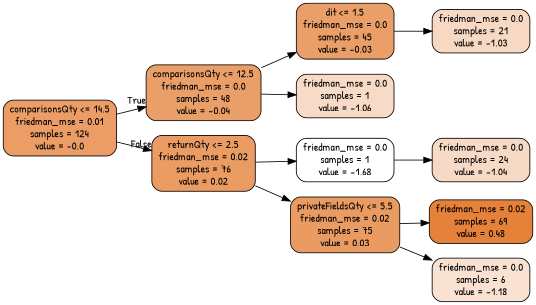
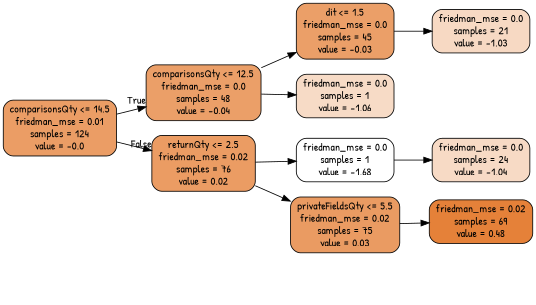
  digraph {
    fontname="Patrick Hand"
    rankdir=LR
    node [color=black fillcolor="#eb9f68" fontname="Patrick Hand" shape=box style="filled, rounded"]
    edge [fontname="Patrick Hand"]
    n1 [fillcolor="#eb9d65" label="comparisonsQty <= 14.5\nfriedman_mse = 0.01\nsamples = 124\nvalue = -0.0"]
    n2 [label="comparisonsQty <= 12.5\nfriedman_mse = 0.0\nsamples = 48\nvalue = -0.04"]
    n3 [fillcolor="#eb9c63" label="returnQty <= 2.5\nfriedman_mse = 0.02\nsamples = 76\nvalue = 0.02"]
    n4 [label="dit <= 1.5\nfriedman_mse = 0.0\nsamples = 45\nvalue = -0.03"]
    n5 [fillcolor="#f7dbc6" label="friedman_mse = 0.0\nsamples = 1\nvalue = -1.06"]
    n6 [fillcolor="#ffffff" label="friedman_mse = 0.0\nsamples = 1\nvalue = -1.68"]
    n7 [fillcolor="#ea9b62" label="privateFieldsQty <= 5.5\nfriedman_mse = 0.02\nsamples = 75\nvalue = 0.03"]
    n8 [fillcolor="#f7d9c3" label="friedman_mse = 0.0\nsamples = 21\nvalue = -1.03"]
    n9 [fillcolor="#f7dac5" label="friedman_mse = 0.0\nsamples = 24\nvalue = -1.04"]
    n10 [fillcolor="#e58139" label="friedman_mse = 0.02\nsamples = 69\nvalue = 0.48"]
-   n11 [fillcolor="#f9e2d1" label="friedman_mse = 0.0\nsamples = 6\nvalue = -1.18"]
    n1 -> n2 [headlabel=True labelangle=45 labeldistance=2.5]
    n1 -> n3 [headlabel=False labelangle=-45 labeldistance=2.5]
    n2 -> n4
    n2 -> n5
    n3 -> n6
    n3 -> n7
    n4 -> n8
    n6 -> n9
    n7 -> n10
-   n7 -> n11
  }
